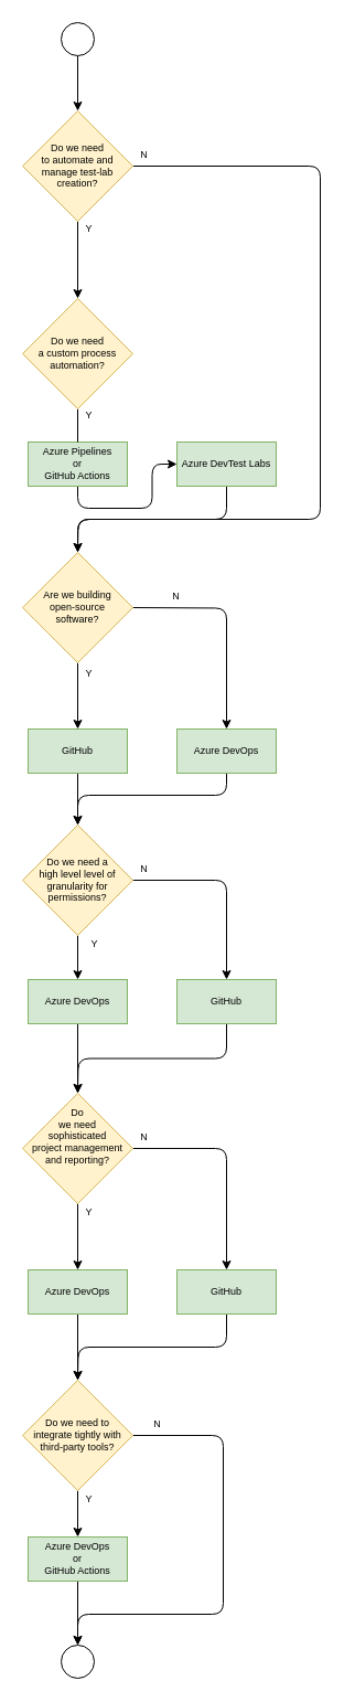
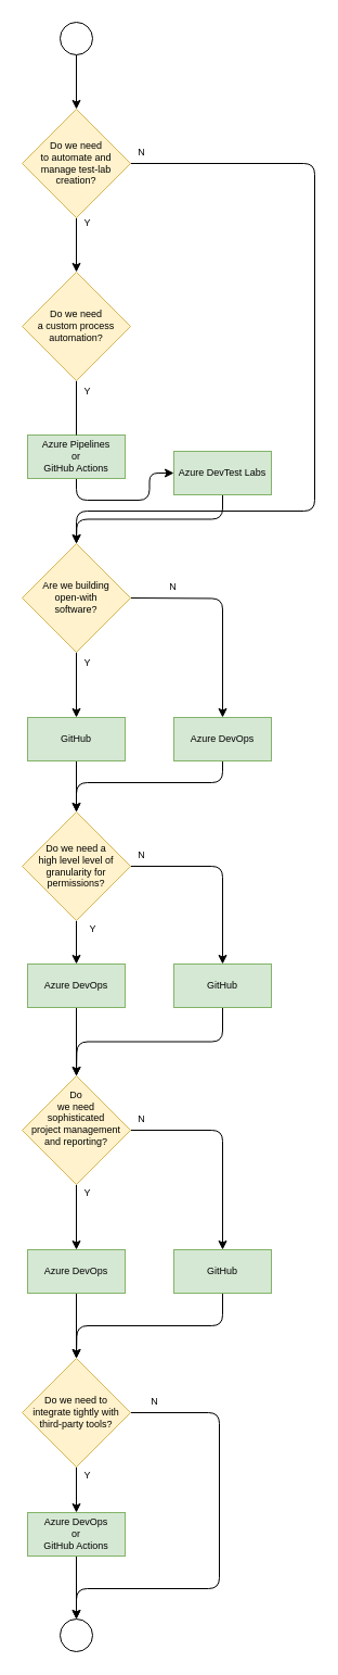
  <mxCell id="0" />
  <mxCell id="1" parent="0" />
  <mxCell id="2" style="edgeStyle=orthogonalEdgeStyle;orthogonalLoop=1;jettySize=auto;html=1;exitX=0.5;exitY=1;exitDx=0;exitDy=0;entryX=0.5;entryY=0;entryDx=0;entryDy=0;fontSize=9;" parent="1" source="3" target="6" edge="1"><mxGeometry relative="1" as="geometry" /></mxCell>
  <mxCell id="3" value="" style="ellipse;whiteSpace=wrap;html=1;aspect=fixed;" parent="1" vertex="1"><mxGeometry x="55" y="20" width="30" height="30" as="geometry" /></mxCell>
  <mxCell id="4" value="Y" style="edgeStyle=orthogonalEdgeStyle;orthogonalLoop=1;jettySize=auto;html=1;exitX=0.5;exitY=1;exitDx=0;exitDy=0;entryX=0.5;entryY=0;entryDx=0;entryDy=0;fontSize=9;" parent="1" source="6" target="24" edge="1"><mxGeometry x="-0.811" y="10" relative="1" as="geometry"><mxPoint as="offset" /></mxGeometry></mxCell>
  <mxCell id="5" value="N" style="edgeStyle=orthogonalEdgeStyle;orthogonalLoop=1;jettySize=auto;html=1;exitX=1;exitY=0.5;exitDx=0;exitDy=0;entryX=0.5;entryY=0;entryDx=0;entryDy=0;fontSize=9;" parent="1" source="6" target="11" edge="1"><mxGeometry x="-0.973" y="10" relative="1" as="geometry"><Array as="points"><mxPoint x="290" y="150" /><mxPoint x="290" y="470" /><mxPoint x="70" y="470" /></Array><mxPoint as="offset" /></mxGeometry></mxCell>
  <mxCell id="6" value="Do we need&lt;br style=&quot;font-size: 9px;&quot;&gt;to automate and manage test-lab creation?" style="rhombus;whiteSpace=wrap;html=1;fontSize=9;fillColor=#fff2cc;strokeColor=#d6b656;" parent="1" vertex="1"><mxGeometry x="20" y="100" width="100" height="100" as="geometry" /></mxCell>
  <mxCell id="7" style="edgeStyle=orthogonalEdgeStyle;orthogonalLoop=1;jettySize=auto;html=1;exitX=0.5;exitY=1;exitDx=0;exitDy=0;fontSize=9;" parent="1" source="8" target="22" edge="1"><mxGeometry relative="1" as="geometry" /></mxCell>
  <mxCell id="8" value="Azure Pipelines&lt;br&gt;or&lt;br&gt;GitHub Actions" style="whiteSpace=wrap;html=1;fontSize=9;fillColor=#d5e8d4;strokeColor=#82b366;" parent="1" vertex="1"><mxGeometry x="25" y="400" width="90" height="40" as="geometry" /></mxCell>
  <mxCell id="9" value="Y" style="edgeStyle=orthogonalEdgeStyle;orthogonalLoop=1;jettySize=auto;html=1;exitX=0.5;exitY=1;exitDx=0;exitDy=0;entryX=0.5;entryY=0;entryDx=0;entryDy=0;fontSize=9;" parent="1" source="11" target="26" edge="1"><mxGeometry x="-0.667" y="10" relative="1" as="geometry"><mxPoint x="70" y="600" as="sourcePoint" /><mxPoint as="offset" /></mxGeometry></mxCell>
  <mxCell id="10" value="N" style="edgeStyle=orthogonalEdgeStyle;orthogonalLoop=1;jettySize=auto;html=1;exitX=1;exitY=0.5;exitDx=0;exitDy=0;entryX=0.5;entryY=0;entryDx=0;entryDy=0;fontSize=9;" parent="1" target="28" edge="1"><mxGeometry x="-0.6" y="10" relative="1" as="geometry"><mxPoint x="120" y="550" as="sourcePoint" /><mxPoint as="offset" /></mxGeometry></mxCell>
- <mxCell id="11" value="Are we building&lt;br&gt;open-source&lt;br&gt;software?" style="rhombus;whiteSpace=wrap;html=1;fontSize=9;fillColor=#fff2cc;strokeColor=#d6b656;" parent="1" vertex="1"><mxGeometry x="20" y="500" width="100" height="100" as="geometry" /></mxCell>
+ <mxCell id="11" value="Are we building&lt;br&gt;open-with&lt;br&gt;software?" style="rhombus;whiteSpace=wrap;html=1;fontSize=9;fillColor=#fff2cc;strokeColor=#d6b656;" parent="1" vertex="1"><mxGeometry x="20" y="500" width="100" height="100" as="geometry" /></mxCell>
  <mxCell id="12" value="Y" style="edgeStyle=orthogonalEdgeStyle;orthogonalLoop=1;jettySize=auto;html=1;exitX=0.5;exitY=1;exitDx=0;exitDy=0;entryX=0.5;entryY=0;entryDx=0;entryDy=0;fontSize=9;" parent="1" source="14" target="30" edge="1"><mxGeometry x="-0.6" y="15" relative="1" as="geometry"><mxPoint as="offset" /></mxGeometry></mxCell>
  <mxCell id="13" value="N" style="edgeStyle=orthogonalEdgeStyle;orthogonalLoop=1;jettySize=auto;html=1;exitX=1;exitY=0.5;exitDx=0;exitDy=0;entryX=0.5;entryY=0;entryDx=0;entryDy=0;fontSize=9;" parent="1" source="14" target="32" edge="1"><mxGeometry x="-0.886" y="10" relative="1" as="geometry"><mxPoint as="offset" /></mxGeometry></mxCell>
  <mxCell id="14" value="Do we need a&lt;br&gt;high level level of&lt;br&gt;granularity for permissions?" style="rhombus;whiteSpace=wrap;html=1;fontSize=9;fillColor=#fff2cc;strokeColor=#d6b656;" parent="1" vertex="1"><mxGeometry x="20" y="747" width="100" height="100" as="geometry" /></mxCell>
  <mxCell id="15" value="Y" style="edgeStyle=orthogonalEdgeStyle;orthogonalLoop=1;jettySize=auto;html=1;exitX=0.5;exitY=1;exitDx=0;exitDy=0;entryX=0.5;entryY=0;entryDx=0;entryDy=0;fontSize=9;" parent="1" source="17" target="34" edge="1"><mxGeometry x="-0.75" y="10" relative="1" as="geometry"><mxPoint as="offset" /></mxGeometry></mxCell>
  <mxCell id="16" value="N" style="edgeStyle=orthogonalEdgeStyle;orthogonalLoop=1;jettySize=auto;html=1;exitX=1;exitY=0.5;exitDx=0;exitDy=0;entryX=0.5;entryY=0;entryDx=0;entryDy=0;fontSize=9;" parent="1" source="17" target="36" edge="1"><mxGeometry x="-0.897" y="10" relative="1" as="geometry"><mxPoint as="offset" /></mxGeometry></mxCell>
  <mxCell id="17" value="Do&lt;br&gt;we need&lt;br&gt;sophisticated&lt;br&gt;project management&lt;br&gt;and reporting?&lt;br&gt;&lt;br&gt;&amp;nbsp;&amp;nbsp;" style="rhombus;whiteSpace=wrap;html=1;fontSize=9;fillColor=#fff2cc;strokeColor=#d6b656;" parent="1" vertex="1"><mxGeometry x="20" y="990" width="100" height="100" as="geometry" /></mxCell>
  <mxCell id="18" value="Y" style="edgeStyle=orthogonalEdgeStyle;orthogonalLoop=1;jettySize=auto;html=1;exitX=0.5;exitY=1;exitDx=0;exitDy=0;entryX=0.5;entryY=0;entryDx=0;entryDy=0;fontSize=9;" parent="1" source="20" target="38" edge="1"><mxGeometry x="-0.6" y="10" relative="1" as="geometry"><mxPoint as="offset" /></mxGeometry></mxCell>
  <mxCell id="19" value="N" style="edgeStyle=orthogonalEdgeStyle;orthogonalLoop=1;jettySize=auto;html=1;exitX=1;exitY=0.5;exitDx=0;exitDy=0;entryX=0.5;entryY=0;entryDx=0;entryDy=0;fontSize=9;" parent="1" source="20" target="39" edge="1"><mxGeometry x="-0.892" y="10" relative="1" as="geometry"><mxPoint x="205" y="1400" as="targetPoint" /><Array as="points"><mxPoint x="202" y="1300" /><mxPoint x="202" y="1462" /><mxPoint x="70" y="1462" /></Array><mxPoint as="offset" /></mxGeometry></mxCell>
  <mxCell id="20" value="Do we need to&lt;br&gt;integrate tightly with third-party tools?" style="rhombus;whiteSpace=wrap;html=1;fontSize=9;fillColor=#fff2cc;strokeColor=#d6b656;" parent="1" vertex="1"><mxGeometry x="20" y="1250" width="100" height="100" as="geometry" /></mxCell>
  <mxCell id="21" style="edgeStyle=orthogonalEdgeStyle;orthogonalLoop=1;jettySize=auto;html=1;exitX=0.5;exitY=1;exitDx=0;exitDy=0;fontSize=9;" parent="1" source="22" edge="1"><mxGeometry relative="1" as="geometry"><mxPoint x="70" y="500" as="targetPoint" /></mxGeometry></mxCell>
- <mxCell id="22" value="Azure DevTest Labs" style="whiteSpace=wrap;html=1;fontSize=9;fillColor=#d5e8d4;strokeColor=#82b366;" parent="1" vertex="1"><mxGeometry x="160" y="400" width="90" height="40" as="geometry" /></mxCell>
+ <mxCell id="22" value="Azure DevTest Labs" style="whiteSpace=wrap;html=1;fontSize=9;fillColor=#d5e8d4;strokeColor=#82b366;" parent="1" vertex="1"><mxGeometry x="160" y="415" width="90" height="40" as="geometry" /></mxCell>
  <mxCell id="23" value="Y" style="edgeStyle=orthogonalEdgeStyle;orthogonalLoop=1;jettySize=auto;html=1;exitX=0.5;exitY=1;exitDx=0;exitDy=0;entryX=0.5;entryY=0;entryDx=0;entryDy=0;fontSize=9;endArrow=none;" parent="1" source="24" target="8" edge="1"><mxGeometry x="-0.6" y="10" relative="1" as="geometry"><mxPoint as="offset" /></mxGeometry></mxCell>
- <mxCell id="24" value="Do we need&lt;br&gt;a custom process&lt;br&gt;automation?" style="rhombus;whiteSpace=wrap;html=1;fontSize=9;fillColor=#fff2cc;strokeColor=#d6b656;" parent="1" vertex="1"><mxGeometry x="20" y="270" width="100" height="100" as="geometry" /></mxCell>
+ <mxCell id="24" value="Do we need&lt;br&gt;a custom process&lt;br&gt;automation?" style="rhombus;whiteSpace=wrap;html=1;fontSize=9;fillColor=#fff2cc;strokeColor=#d6b656;" parent="1" vertex="1"><mxGeometry x="20" y="250" width="100" height="100" as="geometry" /></mxCell>
  <mxCell id="25" style="edgeStyle=orthogonalEdgeStyle;orthogonalLoop=1;jettySize=auto;html=1;exitX=0.5;exitY=1;exitDx=0;exitDy=0;entryX=0.5;entryY=0;entryDx=0;entryDy=0;fontSize=9;" parent="1" source="26" target="14" edge="1"><mxGeometry relative="1" as="geometry" /></mxCell>
  <mxCell id="26" value="GitHub" style="whiteSpace=wrap;html=1;fontSize=9;fillColor=#d5e8d4;strokeColor=#82b366;" parent="1" vertex="1"><mxGeometry x="25" y="660" width="90" height="40" as="geometry" /></mxCell>
  <mxCell id="27" style="edgeStyle=orthogonalEdgeStyle;orthogonalLoop=1;jettySize=auto;html=1;exitX=0.5;exitY=1;exitDx=0;exitDy=0;entryX=0.5;entryY=0;entryDx=0;entryDy=0;fontSize=9;" parent="1" source="28" target="14" edge="1"><mxGeometry relative="1" as="geometry"><Array as="points"><mxPoint x="205" y="720" /><mxPoint x="70" y="720" /></Array></mxGeometry></mxCell>
  <mxCell id="28" value="Azure DevOps" style="whiteSpace=wrap;html=1;fontSize=9;fillColor=#d5e8d4;strokeColor=#82b366;" parent="1" vertex="1"><mxGeometry x="160" y="660" width="90" height="40" as="geometry" /></mxCell>
  <mxCell id="29" value="" style="edgeStyle=orthogonalEdgeStyle;orthogonalLoop=1;jettySize=auto;html=1;exitX=0.5;exitY=1;exitDx=0;exitDy=0;entryX=0.5;entryY=0;entryDx=0;entryDy=0;fontSize=9;" parent="1" source="30" target="17" edge="1"><mxGeometry x="0.048" relative="1" as="geometry"><mxPoint as="offset" /></mxGeometry></mxCell>
  <mxCell id="30" value="Azure DevOps" style="whiteSpace=wrap;html=1;fontSize=9;fillColor=#d5e8d4;strokeColor=#82b366;" parent="1" vertex="1"><mxGeometry x="25" y="887" width="90" height="40" as="geometry" /></mxCell>
  <mxCell id="31" style="edgeStyle=orthogonalEdgeStyle;orthogonalLoop=1;jettySize=auto;html=1;exitX=0.5;exitY=1;exitDx=0;exitDy=0;fontSize=9;" parent="1" source="32" edge="1"><mxGeometry relative="1" as="geometry"><mxPoint x="70" y="990" as="targetPoint" /></mxGeometry></mxCell>
  <mxCell id="32" value="GitHub" style="whiteSpace=wrap;html=1;fontSize=9;fillColor=#d5e8d4;strokeColor=#82b366;" parent="1" vertex="1"><mxGeometry x="160" y="887" width="90" height="40" as="geometry" /></mxCell>
  <mxCell id="33" style="edgeStyle=orthogonalEdgeStyle;orthogonalLoop=1;jettySize=auto;html=1;exitX=0.5;exitY=1;exitDx=0;exitDy=0;fontSize=9;" parent="1" source="34" target="20" edge="1"><mxGeometry relative="1" as="geometry" /></mxCell>
  <mxCell id="34" value="Azure DevOps" style="whiteSpace=wrap;html=1;fontSize=9;fillColor=#d5e8d4;strokeColor=#82b366;" parent="1" vertex="1"><mxGeometry x="25" y="1150" width="90" height="40" as="geometry" /></mxCell>
  <mxCell id="35" style="edgeStyle=orthogonalEdgeStyle;orthogonalLoop=1;jettySize=auto;html=1;exitX=0.5;exitY=1;exitDx=0;exitDy=0;fontSize=9;" parent="1" source="36" edge="1"><mxGeometry relative="1" as="geometry"><mxPoint x="70" y="1250" as="targetPoint" /></mxGeometry></mxCell>
  <mxCell id="36" value="GitHub" style="whiteSpace=wrap;html=1;fontSize=9;fillColor=#d5e8d4;strokeColor=#82b366;" parent="1" vertex="1"><mxGeometry x="160" y="1150" width="90" height="40" as="geometry" /></mxCell>
  <mxCell id="37" style="edgeStyle=orthogonalEdgeStyle;orthogonalLoop=1;jettySize=auto;html=1;exitX=0.5;exitY=1;exitDx=0;exitDy=0;entryX=0.5;entryY=0;entryDx=0;entryDy=0;fontSize=9;" parent="1" source="38" target="39" edge="1"><mxGeometry relative="1" as="geometry" /></mxCell>
  <mxCell id="38" value="Azure DevOps&lt;br&gt;or&lt;br&gt;GitHub Actions" style="whiteSpace=wrap;html=1;fontSize=9;fillColor=#d5e8d4;strokeColor=#82b366;" parent="1" vertex="1"><mxGeometry x="25" y="1392" width="90" height="40" as="geometry" /></mxCell>
  <mxCell id="39" value="" style="ellipse;whiteSpace=wrap;html=1;aspect=fixed;" parent="1" vertex="1"><mxGeometry x="55" y="1490" width="30" height="30" as="geometry" /></mxCell>
